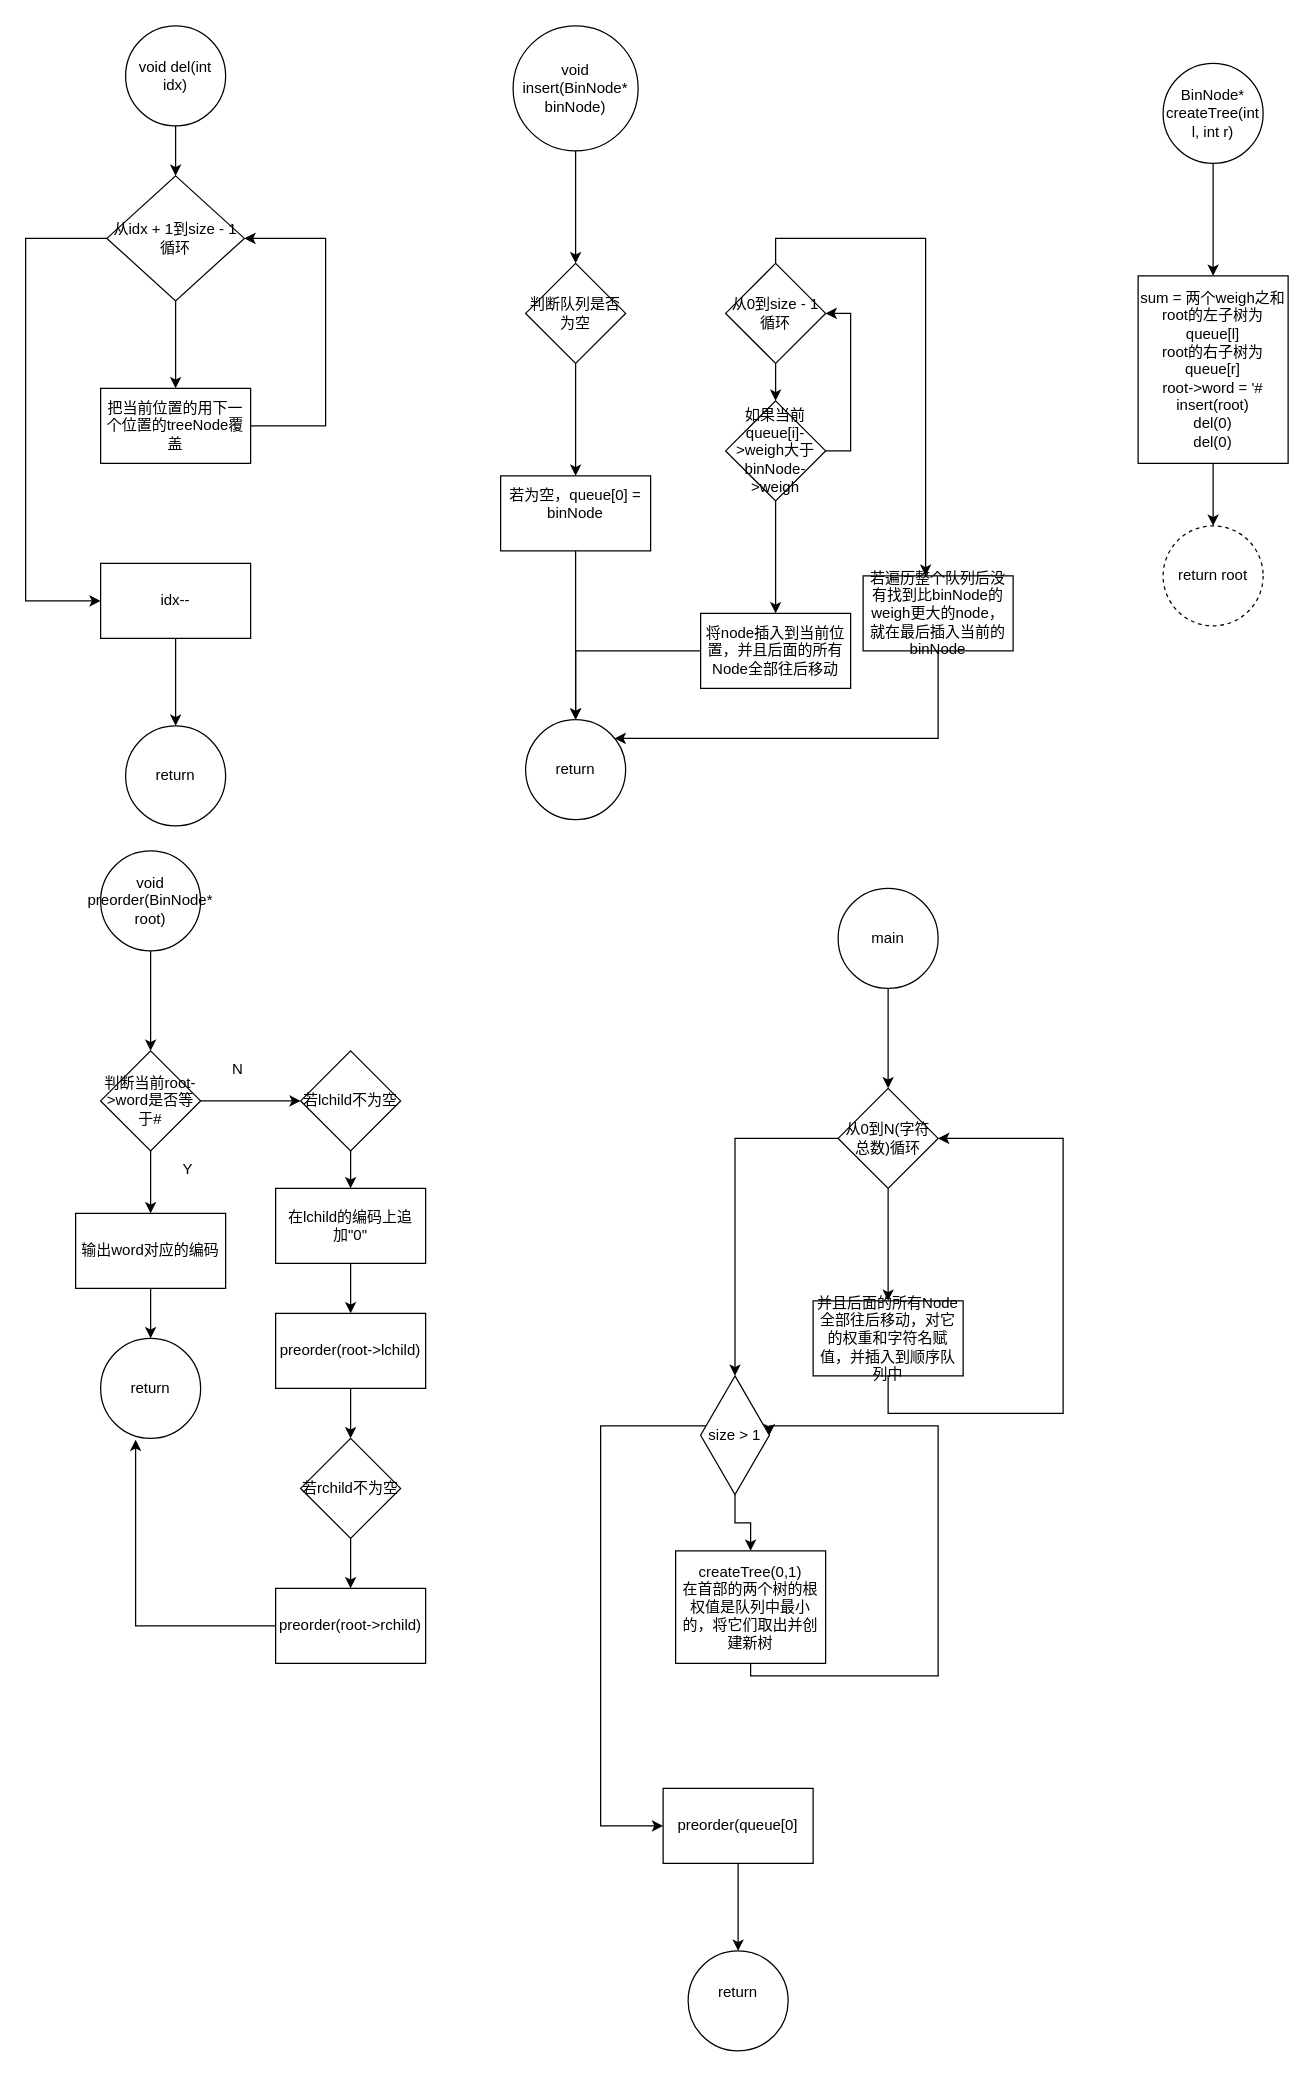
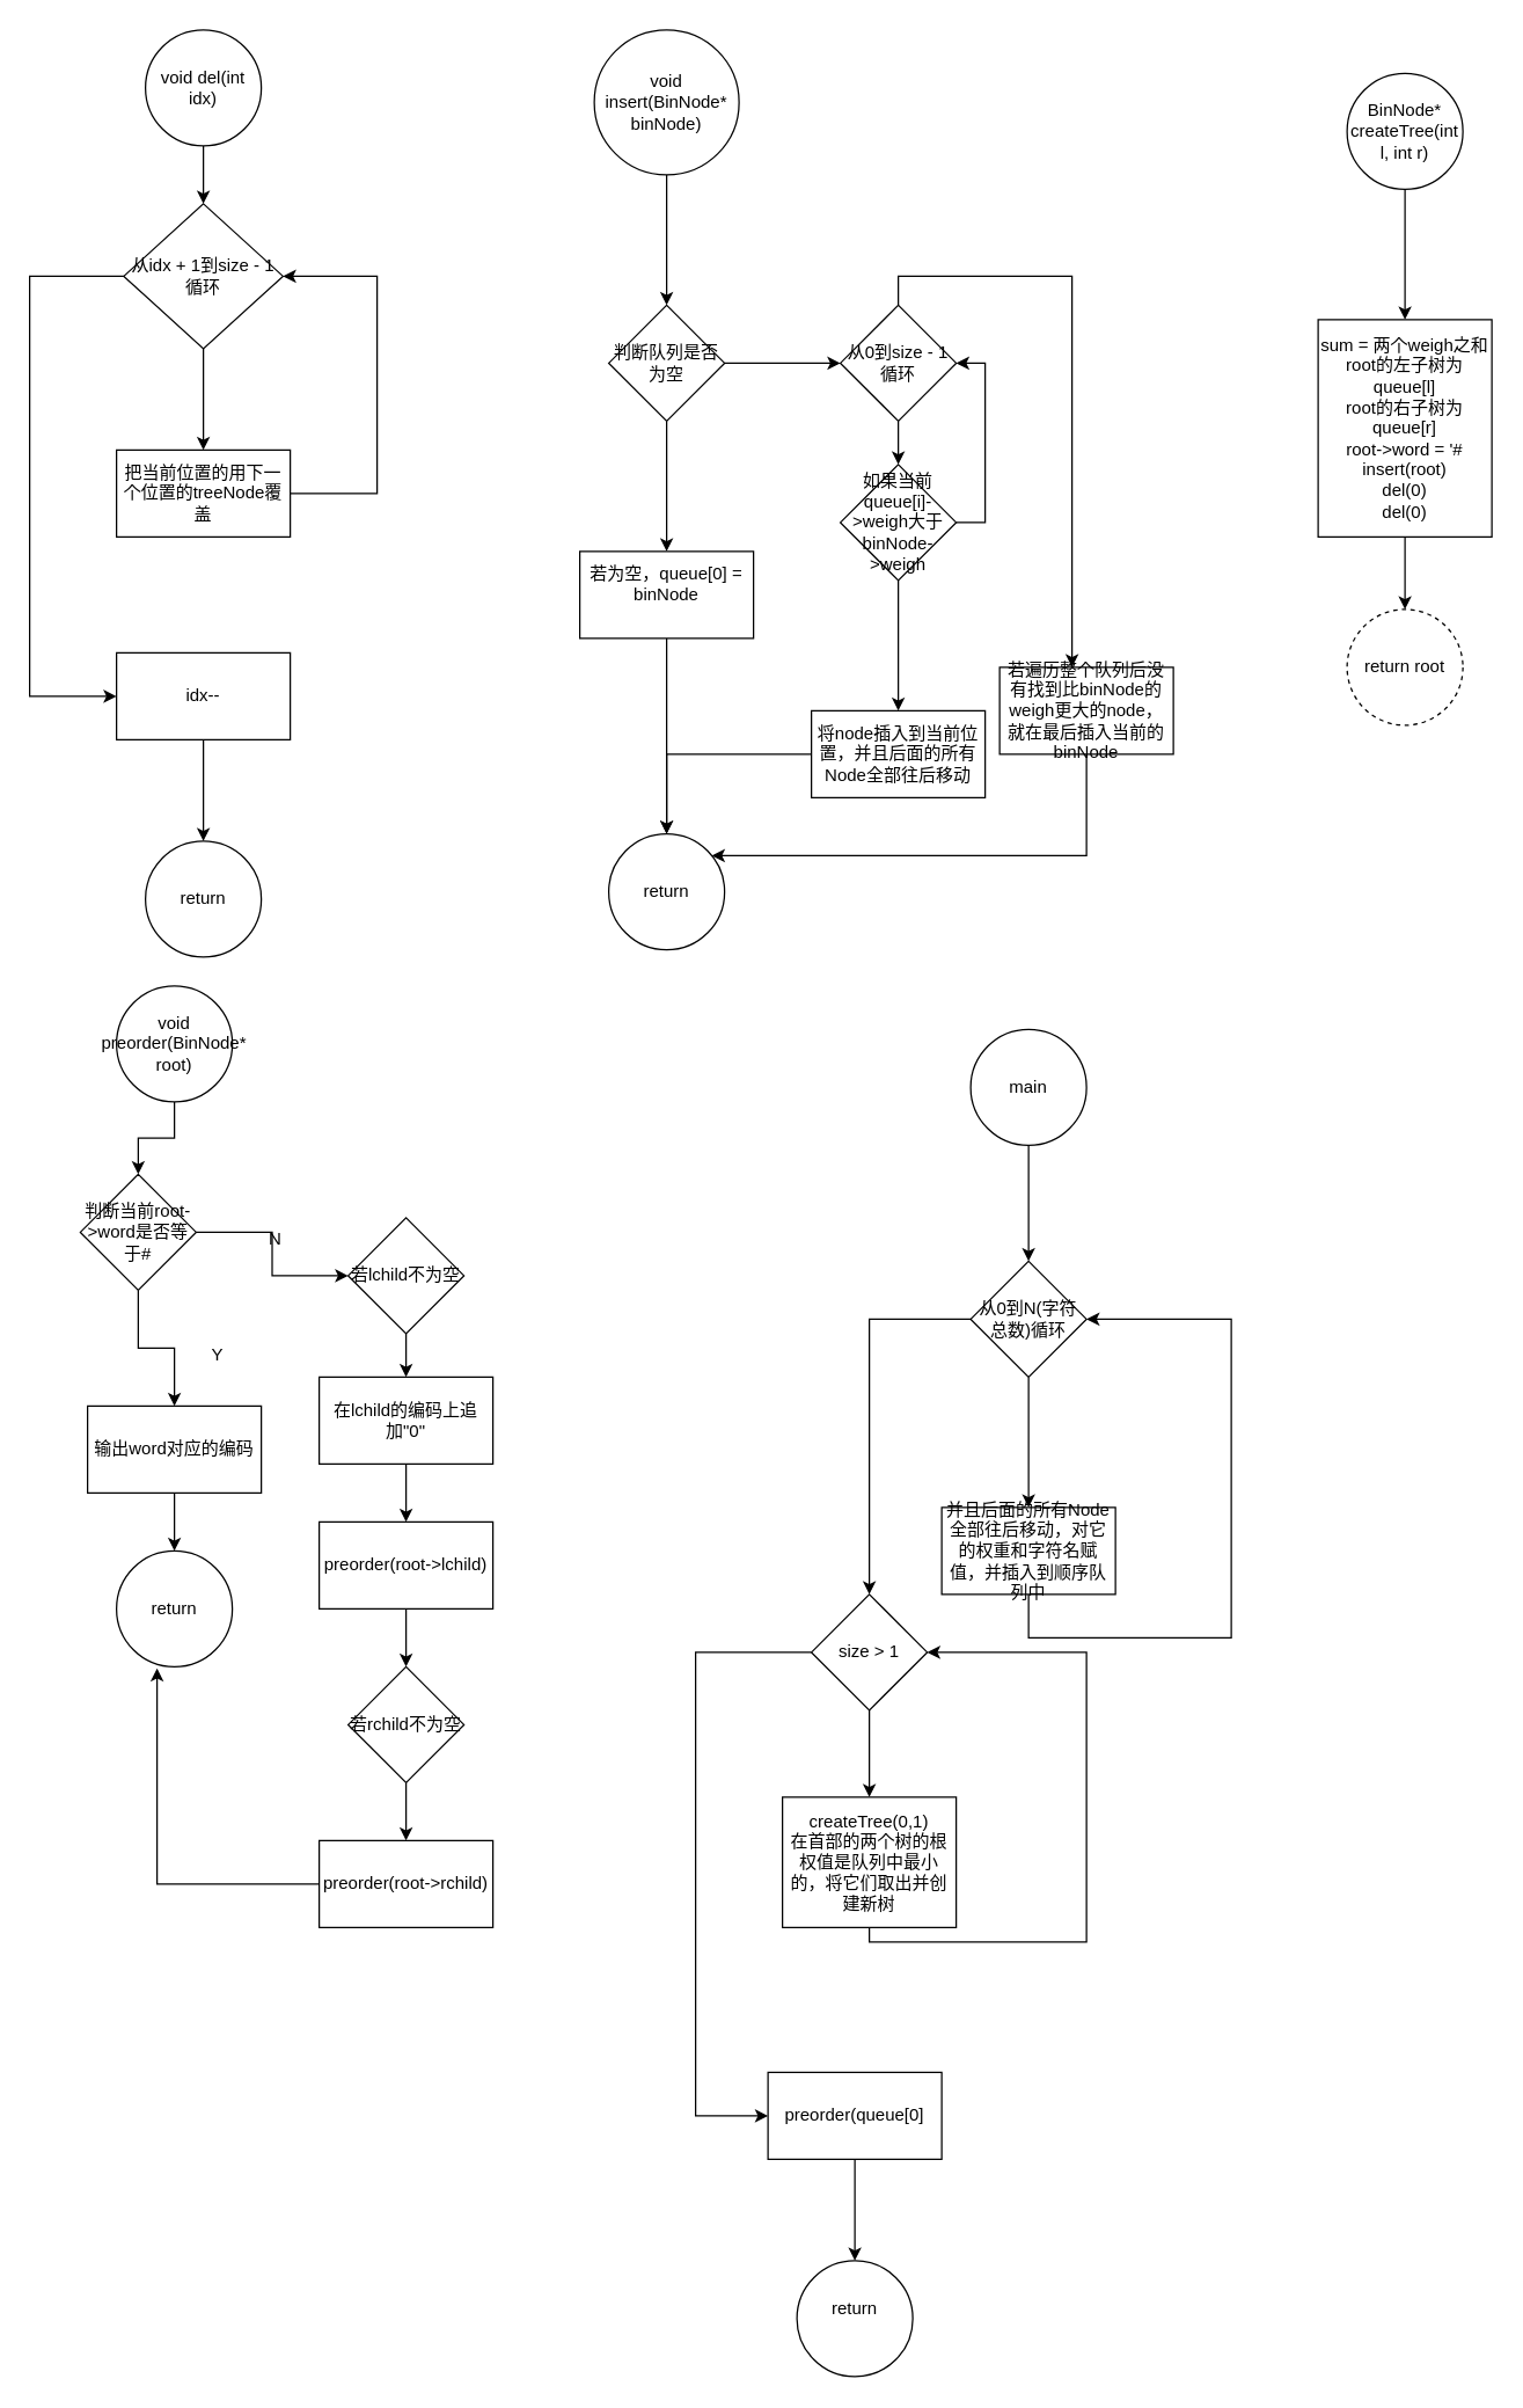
  <mxCell id="0" />
  <mxCell id="1" parent="0" />
  <mxCell id="2" value="" style="edgeStyle=orthogonalEdgeStyle;rounded=0;orthogonalLoop=1;jettySize=auto;html=1;" parent="1" source="3" target="6" edge="1"><mxGeometry relative="1" as="geometry" /></mxCell>
  <mxCell id="3" value="void del(int idx)" style="ellipse;whiteSpace=wrap;html=1;aspect=fixed;" parent="1" vertex="1"><mxGeometry x="100" y="20" width="80" height="80" as="geometry" /></mxCell>
  <mxCell id="4" value="" style="edgeStyle=orthogonalEdgeStyle;rounded=0;orthogonalLoop=1;jettySize=auto;html=1;" parent="1" source="6" target="8" edge="1"><mxGeometry relative="1" as="geometry" /></mxCell>
  <mxCell id="5" value="" style="edgeStyle=orthogonalEdgeStyle;rounded=0;orthogonalLoop=1;jettySize=auto;html=1;" parent="1" source="6" target="10" edge="1"><mxGeometry relative="1" as="geometry"><Array as="points"><mxPoint x="20" y="190" /><mxPoint x="20" y="480" /></Array></mxGeometry></mxCell>
  <mxCell id="6" value="从idx + 1到size - 1循环" style="rhombus;whiteSpace=wrap;html=1;" parent="1" vertex="1"><mxGeometry x="85" y="140" width="110" height="100" as="geometry" /></mxCell>
  <mxCell id="7" style="edgeStyle=orthogonalEdgeStyle;rounded=0;orthogonalLoop=1;jettySize=auto;html=1;entryX=1;entryY=0.5;entryDx=0;entryDy=0;" parent="1" source="8" target="6" edge="1"><mxGeometry relative="1" as="geometry"><Array as="points"><mxPoint x="260" y="340" /><mxPoint x="260" y="190" /></Array></mxGeometry></mxCell>
  <mxCell id="8" value="把当前位置的用下一个位置的treeNode覆盖" style="whiteSpace=wrap;html=1;" parent="1" vertex="1"><mxGeometry x="80" y="310" width="120" height="60" as="geometry" /></mxCell>
  <mxCell id="9" value="" style="edgeStyle=orthogonalEdgeStyle;rounded=0;orthogonalLoop=1;jettySize=auto;html=1;" parent="1" source="10" target="11" edge="1"><mxGeometry relative="1" as="geometry" /></mxCell>
  <mxCell id="10" value="idx--" style="whiteSpace=wrap;html=1;" parent="1" vertex="1"><mxGeometry x="80" y="450" width="120" height="60" as="geometry" /></mxCell>
  <mxCell id="11" value="return" style="ellipse;whiteSpace=wrap;html=1;" parent="1" vertex="1"><mxGeometry x="100" y="580" width="80" height="80" as="geometry" /></mxCell>
  <mxCell id="12" value="" style="edgeStyle=orthogonalEdgeStyle;rounded=0;orthogonalLoop=1;jettySize=auto;html=1;" parent="1" source="13" target="16" edge="1"><mxGeometry relative="1" as="geometry" /></mxCell>
  <mxCell id="13" value="void insert(BinNode* binNode)" style="ellipse;whiteSpace=wrap;html=1;aspect=fixed;" parent="1" vertex="1"><mxGeometry x="410" y="20" width="100" height="100" as="geometry" /></mxCell>
  <mxCell id="14" value="" style="edgeStyle=orthogonalEdgeStyle;rounded=0;orthogonalLoop=1;jettySize=auto;html=1;" parent="1" source="16" target="18" edge="1"><mxGeometry relative="1" as="geometry" /></mxCell>
+ <mxCell id="15" value="" style="edgeStyle=orthogonalEdgeStyle;rounded=0;orthogonalLoop=1;jettySize=auto;html=1;" parent="1" source="16" target="22" edge="1"><mxGeometry relative="1" as="geometry" /></mxCell>
  <mxCell id="16" value="判断队列是否为空" style="rhombus;whiteSpace=wrap;html=1;" parent="1" vertex="1"><mxGeometry x="420" y="210" width="80" height="80" as="geometry" /></mxCell>
  <mxCell id="17" value="" style="edgeStyle=orthogonalEdgeStyle;rounded=0;orthogonalLoop=1;jettySize=auto;html=1;" parent="1" source="18" target="19" edge="1"><mxGeometry relative="1" as="geometry" /></mxCell>
  <mxCell id="18" value="&lt;div&gt;若为空，queue[0] = binNode&lt;/div&gt;&lt;div&gt;&lt;br&gt;&lt;/div&gt;" style="whiteSpace=wrap;html=1;" parent="1" vertex="1"><mxGeometry x="400" y="380" width="120" height="60" as="geometry" /></mxCell>
  <mxCell id="19" value="return" style="ellipse;whiteSpace=wrap;html=1;" parent="1" vertex="1"><mxGeometry x="420" y="575" width="80" height="80" as="geometry" /></mxCell>
  <mxCell id="20" value="" style="edgeStyle=orthogonalEdgeStyle;rounded=0;orthogonalLoop=1;jettySize=auto;html=1;" parent="1" source="22" target="25" edge="1"><mxGeometry relative="1" as="geometry" /></mxCell>
  <mxCell id="21" style="edgeStyle=orthogonalEdgeStyle;rounded=0;orthogonalLoop=1;jettySize=auto;html=1;" parent="1" source="22" target="29" edge="1"><mxGeometry relative="1" as="geometry"><mxPoint x="740" y="490" as="targetPoint" /><Array as="points"><mxPoint x="620" y="190" /><mxPoint x="740" y="190" /></Array></mxGeometry></mxCell>
  <mxCell id="22" value="从0到size - 1循环" style="rhombus;whiteSpace=wrap;html=1;" parent="1" vertex="1"><mxGeometry x="580" y="210" width="80" height="80" as="geometry" /></mxCell>
  <mxCell id="23" value="" style="edgeStyle=orthogonalEdgeStyle;rounded=0;orthogonalLoop=1;jettySize=auto;html=1;" parent="1" source="25" target="27" edge="1"><mxGeometry relative="1" as="geometry" /></mxCell>
  <mxCell id="24" style="edgeStyle=orthogonalEdgeStyle;rounded=0;orthogonalLoop=1;jettySize=auto;html=1;entryX=1;entryY=0.5;entryDx=0;entryDy=0;" parent="1" source="25" target="22" edge="1"><mxGeometry relative="1" as="geometry"><Array as="points"><mxPoint x="680" y="360" /><mxPoint x="680" y="250" /></Array></mxGeometry></mxCell>
  <mxCell id="25" value="如果当前queue[i]-&amp;gt;weigh大于binNode-&amp;gt;weigh" style="rhombus;whiteSpace=wrap;html=1;" parent="1" vertex="1"><mxGeometry x="580" y="320" width="80" height="80" as="geometry" /></mxCell>
  <mxCell id="26" style="edgeStyle=orthogonalEdgeStyle;rounded=0;orthogonalLoop=1;jettySize=auto;html=1;" parent="1" source="27" target="19" edge="1"><mxGeometry relative="1" as="geometry" /></mxCell>
  <mxCell id="27" value="将node插入到当前位置，并且后面的所有Node全部往后移动" style="whiteSpace=wrap;html=1;" parent="1" vertex="1"><mxGeometry x="560" y="490" width="120" height="60" as="geometry" /></mxCell>
  <mxCell id="28" style="edgeStyle=orthogonalEdgeStyle;rounded=0;orthogonalLoop=1;jettySize=auto;html=1;" parent="1" source="29" target="19" edge="1"><mxGeometry relative="1" as="geometry"><Array as="points"><mxPoint x="750" y="590" /></Array></mxGeometry></mxCell>
  <mxCell id="29" value="若遍历整个队列后没有找到比binNode的weigh更大的node，就在最后插入当前的binNode" style="rounded=0;whiteSpace=wrap;html=1;" parent="1" vertex="1"><mxGeometry x="690" y="460" width="120" height="60" as="geometry" /></mxCell>
  <mxCell id="30" value="" style="edgeStyle=orthogonalEdgeStyle;rounded=0;orthogonalLoop=1;jettySize=auto;html=1;" parent="1" source="31" target="33" edge="1"><mxGeometry relative="1" as="geometry" /></mxCell>
  <mxCell id="31" value="BinNode* createTree(int l, int r)" style="ellipse;whiteSpace=wrap;html=1;aspect=fixed;" parent="1" vertex="1"><mxGeometry x="930" y="50" width="80" height="80" as="geometry" /></mxCell>
  <mxCell id="32" value="" style="edgeStyle=orthogonalEdgeStyle;rounded=0;orthogonalLoop=1;jettySize=auto;html=1;" parent="1" source="33" target="34" edge="1"><mxGeometry relative="1" as="geometry" /></mxCell>
  <mxCell id="33" value="&lt;div&gt;sum = 两个weigh之和&lt;/div&gt;&lt;div&gt;root的左子树为queue[l]&lt;/div&gt;&lt;div&gt;root的右子树为queue[r]&lt;/div&gt;&lt;div&gt;root-&amp;gt;word = '#&lt;/div&gt;&lt;div&gt;insert(root)&lt;/div&gt;&lt;div&gt;del(0)&lt;/div&gt;&lt;div&gt;del(0)&lt;/div&gt;" style="whiteSpace=wrap;html=1;" parent="1" vertex="1"><mxGeometry x="910" y="220" width="120" height="150" as="geometry" /></mxCell>
  <mxCell id="34" value="return root" style="ellipse;whiteSpace=wrap;html=1;dashed=1;" parent="1" vertex="1"><mxGeometry x="930" y="420" width="80" height="80" as="geometry" /></mxCell>
  <mxCell id="35" value="" style="edgeStyle=orthogonalEdgeStyle;rounded=0;orthogonalLoop=1;jettySize=auto;html=1;" edge="1" parent="1" source="36" target="39"><mxGeometry relative="1" as="geometry" /></mxCell>
  <mxCell id="36" value="void preorder(BinNode* root)" style="ellipse;whiteSpace=wrap;html=1;aspect=fixed;" vertex="1" parent="1"><mxGeometry x="80" y="680" width="80" height="80" as="geometry" /></mxCell>
  <mxCell id="37" value="" style="edgeStyle=orthogonalEdgeStyle;rounded=0;orthogonalLoop=1;jettySize=auto;html=1;" edge="1" parent="1" source="39" target="41"><mxGeometry relative="1" as="geometry" /></mxCell>
  <mxCell id="38" value="" style="edgeStyle=orthogonalEdgeStyle;rounded=0;orthogonalLoop=1;jettySize=auto;html=1;" edge="1" parent="1" source="39" target="44"><mxGeometry relative="1" as="geometry" /></mxCell>
- <mxCell id="39" value="判断当前root-&amp;gt;word是否等于#" style="rhombus;whiteSpace=wrap;html=1;" vertex="1" parent="1"><mxGeometry x="80" y="840" width="80" height="80" as="geometry" /></mxCell>
+ <mxCell id="39" value="判断当前root-&amp;gt;word是否等于#" style="rhombus;whiteSpace=wrap;html=1;" vertex="1" parent="1"><mxGeometry x="55" y="810" width="80" height="80" as="geometry" /></mxCell>
  <mxCell id="40" value="" style="edgeStyle=orthogonalEdgeStyle;rounded=0;orthogonalLoop=1;jettySize=auto;html=1;" edge="1" parent="1" source="41" target="42"><mxGeometry relative="1" as="geometry" /></mxCell>
  <mxCell id="41" value="输出word对应的编码" style="whiteSpace=wrap;html=1;" vertex="1" parent="1"><mxGeometry x="60" y="970" width="120" height="60" as="geometry" /></mxCell>
  <mxCell id="42" value="&lt;div&gt;return&lt;/div&gt;" style="ellipse;whiteSpace=wrap;html=1;" vertex="1" parent="1"><mxGeometry x="80" y="1070" width="80" height="80" as="geometry" /></mxCell>
  <mxCell id="43" value="" style="edgeStyle=orthogonalEdgeStyle;rounded=0;orthogonalLoop=1;jettySize=auto;html=1;" edge="1" parent="1" source="44" target="48"><mxGeometry relative="1" as="geometry" /></mxCell>
  <mxCell id="44" value="若lchild不为空" style="rhombus;whiteSpace=wrap;html=1;" vertex="1" parent="1"><mxGeometry x="240" y="840" width="80" height="80" as="geometry" /></mxCell>
  <mxCell id="45" value="N" style="text;html=1;strokeColor=none;fillColor=none;align=center;verticalAlign=middle;whiteSpace=wrap;rounded=0;" vertex="1" parent="1"><mxGeometry x="160" y="840" width="60" height="30" as="geometry" /></mxCell>
  <mxCell id="46" value="Y" style="text;html=1;strokeColor=none;fillColor=none;align=center;verticalAlign=middle;whiteSpace=wrap;rounded=0;" vertex="1" parent="1"><mxGeometry x="120" y="920" width="60" height="30" as="geometry" /></mxCell>
  <mxCell id="47" value="" style="edgeStyle=orthogonalEdgeStyle;rounded=0;orthogonalLoop=1;jettySize=auto;html=1;" edge="1" parent="1" source="48" target="50"><mxGeometry relative="1" as="geometry" /></mxCell>
  <mxCell id="48" value="在lchild的编码上追加&quot;0&quot;" style="whiteSpace=wrap;html=1;" vertex="1" parent="1"><mxGeometry x="220" y="950" width="120" height="60" as="geometry" /></mxCell>
  <mxCell id="49" value="" style="edgeStyle=orthogonalEdgeStyle;rounded=0;orthogonalLoop=1;jettySize=auto;html=1;" edge="1" parent="1" source="50" target="52"><mxGeometry relative="1" as="geometry" /></mxCell>
  <mxCell id="50" value="preorder(root-&amp;gt;lchild)" style="whiteSpace=wrap;html=1;" vertex="1" parent="1"><mxGeometry x="220" y="1050" width="120" height="60" as="geometry" /></mxCell>
  <mxCell id="51" value="" style="edgeStyle=orthogonalEdgeStyle;rounded=0;orthogonalLoop=1;jettySize=auto;html=1;" edge="1" parent="1" source="52" target="54"><mxGeometry relative="1" as="geometry" /></mxCell>
  <mxCell id="52" value="若rchild不为空" style="rhombus;whiteSpace=wrap;html=1;" vertex="1" parent="1"><mxGeometry x="240" y="1150" width="80" height="80" as="geometry" /></mxCell>
  <mxCell id="53" style="edgeStyle=orthogonalEdgeStyle;rounded=0;orthogonalLoop=1;jettySize=auto;html=1;entryX=0.35;entryY=1.013;entryDx=0;entryDy=0;entryPerimeter=0;" edge="1" parent="1" source="54" target="42"><mxGeometry relative="1" as="geometry" /></mxCell>
  <mxCell id="54" value="preorder(root-&amp;gt;rchild)" style="whiteSpace=wrap;html=1;" vertex="1" parent="1"><mxGeometry x="220" y="1270" width="120" height="60" as="geometry" /></mxCell>
  <mxCell id="55" value="" style="edgeStyle=orthogonalEdgeStyle;rounded=0;orthogonalLoop=1;jettySize=auto;html=1;" edge="1" parent="1" source="56" target="59"><mxGeometry relative="1" as="geometry" /></mxCell>
  <mxCell id="56" value="&lt;div&gt;main&lt;/div&gt;" style="ellipse;whiteSpace=wrap;html=1;aspect=fixed;" vertex="1" parent="1"><mxGeometry x="670" y="710" width="80" height="80" as="geometry" /></mxCell>
  <mxCell id="57" value="" style="edgeStyle=orthogonalEdgeStyle;rounded=0;orthogonalLoop=1;jettySize=auto;html=1;" edge="1" parent="1" source="59" target="61"><mxGeometry relative="1" as="geometry" /></mxCell>
  <mxCell id="58" value="" style="edgeStyle=orthogonalEdgeStyle;rounded=0;orthogonalLoop=1;jettySize=auto;html=1;" edge="1" parent="1" source="59" target="64"><mxGeometry relative="1" as="geometry" /></mxCell>
  <mxCell id="59" value="从0到N(字符总数)循环" style="rhombus;whiteSpace=wrap;html=1;" vertex="1" parent="1"><mxGeometry x="670" y="870" width="80" height="80" as="geometry" /></mxCell>
  <mxCell id="60" style="edgeStyle=orthogonalEdgeStyle;rounded=0;orthogonalLoop=1;jettySize=auto;html=1;entryX=1;entryY=0.5;entryDx=0;entryDy=0;" edge="1" parent="1" source="61" target="59"><mxGeometry relative="1" as="geometry"><Array as="points"><mxPoint x="710" y="1130" /><mxPoint x="850" y="1130" /><mxPoint x="850" y="910" /></Array></mxGeometry></mxCell>
  <mxCell id="61" value="并且后面的所有Node全部往后移动，对它的权重和字符名赋值，并插入到顺序队列中" style="whiteSpace=wrap;html=1;" vertex="1" parent="1"><mxGeometry x="650" y="1040" width="120" height="60" as="geometry" /></mxCell>
  <mxCell id="62" value="" style="edgeStyle=orthogonalEdgeStyle;rounded=0;orthogonalLoop=1;jettySize=auto;html=1;" edge="1" parent="1" source="64" target="66"><mxGeometry relative="1" as="geometry" /></mxCell>
  <mxCell id="63" value="" style="edgeStyle=orthogonalEdgeStyle;rounded=0;orthogonalLoop=1;jettySize=auto;html=1;" edge="1" parent="1" source="64" target="68"><mxGeometry relative="1" as="geometry"><Array as="points"><mxPoint x="480" y="1140" /><mxPoint x="480" y="1460" /></Array></mxGeometry></mxCell>
- <mxCell id="64" value="size &amp;gt; 1" style="rhombus;whiteSpace=wrap;html=1;" vertex="1" parent="1"><mxGeometry x="560" y="1100" width="55" height="95" as="geometry" /></mxCell>
+ <mxCell id="64" value="size &amp;gt; 1" style="rhombus;whiteSpace=wrap;html=1;" vertex="1" parent="1"><mxGeometry x="560" y="1100" width="80" height="80" as="geometry" /></mxCell>
  <mxCell id="65" style="edgeStyle=orthogonalEdgeStyle;rounded=0;orthogonalLoop=1;jettySize=auto;html=1;entryX=1;entryY=0.5;entryDx=0;entryDy=0;" edge="1" parent="1" source="66" target="64"><mxGeometry relative="1" as="geometry"><Array as="points"><mxPoint x="600" y="1340" /><mxPoint x="750" y="1340" /><mxPoint x="750" y="1140" /></Array></mxGeometry></mxCell>
  <mxCell id="66" value="&lt;div&gt;createTree(0,1)&lt;/div&gt;&lt;div&gt;在首部的两个树的根权值是队列中最小的，将它们取出并创建新树&lt;br&gt;&lt;/div&gt;" style="whiteSpace=wrap;html=1;" vertex="1" parent="1"><mxGeometry x="540" y="1240" width="120" height="90" as="geometry" /></mxCell>
  <mxCell id="67" value="" style="edgeStyle=orthogonalEdgeStyle;rounded=0;orthogonalLoop=1;jettySize=auto;html=1;" edge="1" parent="1" source="68" target="69"><mxGeometry relative="1" as="geometry" /></mxCell>
  <mxCell id="68" value="preorder(queue[0]" style="whiteSpace=wrap;html=1;" vertex="1" parent="1"><mxGeometry x="530" y="1430" width="120" height="60" as="geometry" /></mxCell>
  <mxCell id="69" value="&lt;div&gt;return&lt;/div&gt;&lt;div&gt;&lt;br&gt;&lt;/div&gt;" style="ellipse;whiteSpace=wrap;html=1;" vertex="1" parent="1"><mxGeometry x="550" y="1560" width="80" height="80" as="geometry" /></mxCell>
